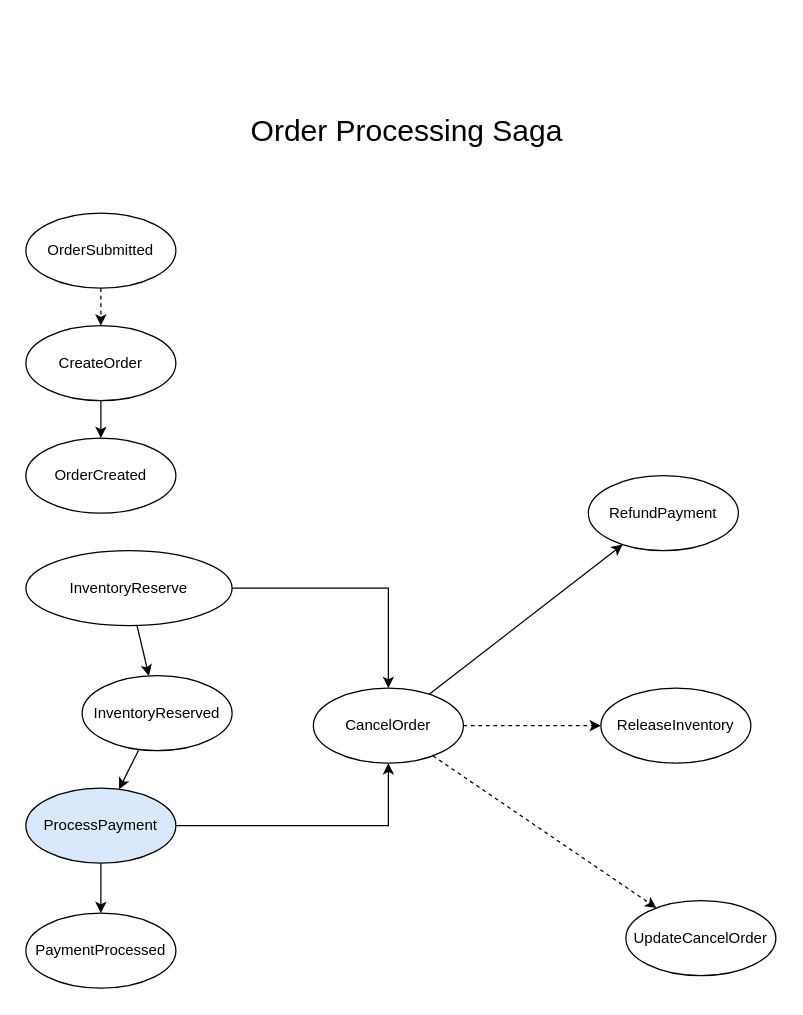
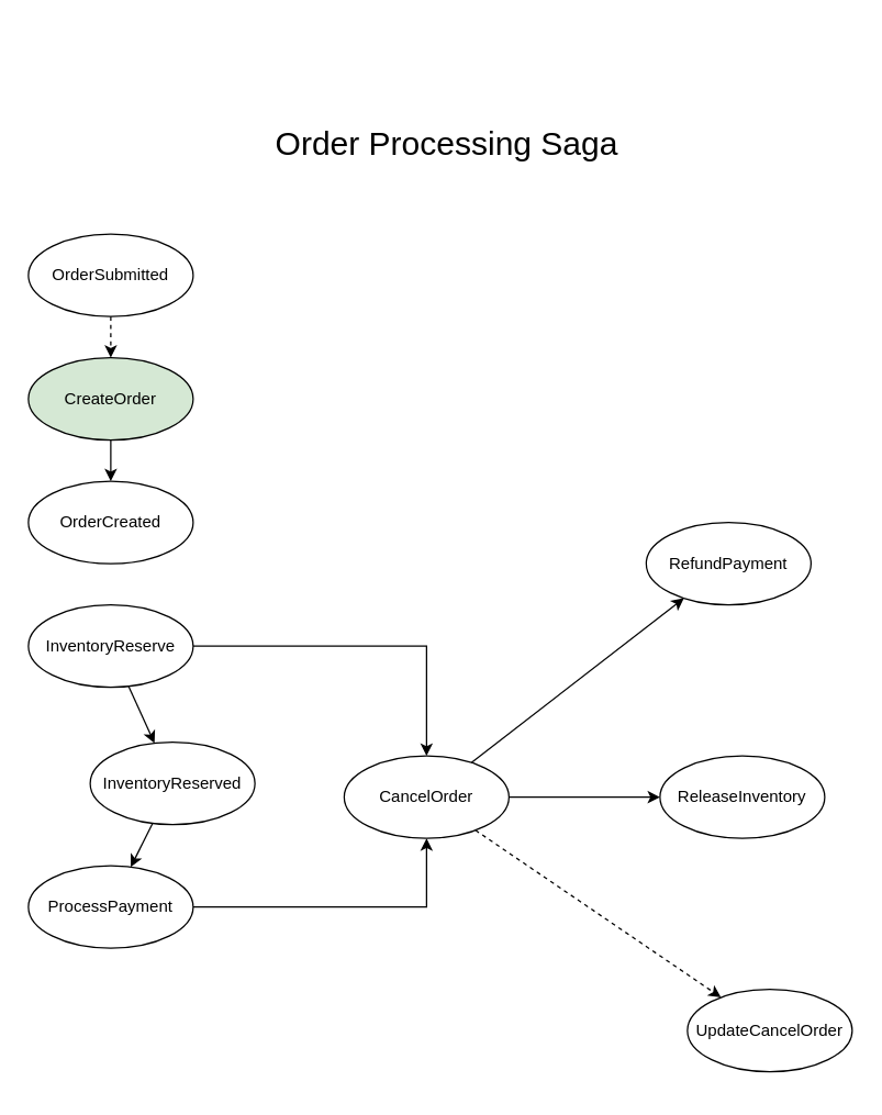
  <mxCell id="0" />
  <mxCell id="1" parent="0" />
  <mxCell id="2" value="OrderSubmitted" style="ellipse;whiteSpace=wrap;html=1;" parent="1" vertex="1"><mxGeometry x="20" y="170" width="120" height="60" as="geometry" /></mxCell>
- <mxCell id="3" value="CreateOrder" style="ellipse;whiteSpace=wrap;html=1;" parent="1" vertex="1"><mxGeometry x="20" y="260" width="120" height="60" as="geometry" /></mxCell>
+ <mxCell id="3" value="CreateOrder" style="ellipse;whiteSpace=wrap;html=1;fillColor=#d5e8d4;" parent="1" vertex="1"><mxGeometry x="20" y="260" width="120" height="60" as="geometry" /></mxCell>
  <mxCell id="4" value="OrderCreated" style="ellipse;whiteSpace=wrap;html=1;" parent="1" vertex="1"><mxGeometry x="20" y="350" width="120" height="60" as="geometry" /></mxCell>
  <mxCell id="5" style="edgeStyle=orthogonalEdgeStyle;rounded=0;orthogonalLoop=1;jettySize=auto;html=1;entryX=0.5;entryY=0;entryDx=0;entryDy=0;" edge="1" parent="1" source="6" target="11"><mxGeometry relative="1" as="geometry" /></mxCell>
- <mxCell id="6" value="InventoryReserve" style="ellipse;whiteSpace=wrap;html=1;" parent="1" vertex="1"><mxGeometry x="20" y="440" width="165" height="60" as="geometry" /></mxCell>
+ <mxCell id="6" value="InventoryReserve" style="ellipse;whiteSpace=wrap;html=1;" parent="1" vertex="1"><mxGeometry x="20" y="440" width="120" height="60" as="geometry" /></mxCell>
  <mxCell id="7" value="InventoryReserved" style="ellipse;whiteSpace=wrap;html=1;" parent="1" vertex="1"><mxGeometry x="65" y="540" width="120" height="60" as="geometry" /></mxCell>
  <mxCell id="8" style="edgeStyle=orthogonalEdgeStyle;rounded=0;orthogonalLoop=1;jettySize=auto;html=1;entryX=0.5;entryY=1;entryDx=0;entryDy=0;" edge="1" parent="1" source="9" target="11"><mxGeometry relative="1" as="geometry" /></mxCell>
- <mxCell id="9" value="ProcessPayment" style="ellipse;whiteSpace=wrap;html=1;fillColor=#dae8fc;" parent="1" vertex="1"><mxGeometry x="20" y="630" width="120" height="60" as="geometry" /></mxCell>
- <mxCell id="10" value="PaymentProcessed" style="ellipse;whiteSpace=wrap;html=1;" parent="1" vertex="1"><mxGeometry x="20" y="730" width="120" height="60" as="geometry" /></mxCell>
+ <mxCell id="9" value="ProcessPayment" style="ellipse;whiteSpace=wrap;html=1;" parent="1" vertex="1"><mxGeometry x="20" y="630" width="120" height="60" as="geometry" /></mxCell>
  <mxCell id="11" value="CancelOrder" style="ellipse;whiteSpace=wrap;html=1;" parent="1" vertex="1"><mxGeometry x="250" y="550" width="120" height="60" as="geometry" /></mxCell>
  <mxCell id="12" value="ReleaseInventory" style="ellipse;whiteSpace=wrap;html=1;" parent="1" vertex="1"><mxGeometry x="480" y="550" width="120" height="60" as="geometry" /></mxCell>
  <mxCell id="13" value="RefundPayment" style="ellipse;whiteSpace=wrap;html=1;" parent="1" vertex="1"><mxGeometry x="470" y="380" width="120" height="60" as="geometry" /></mxCell>
  <mxCell id="14" value="UpdateCancelOrder" style="ellipse;whiteSpace=wrap;html=1;" parent="1" vertex="1"><mxGeometry x="500" y="720" width="120" height="60" as="geometry" /></mxCell>
  <mxCell id="15" parent="1" source="2" target="3" edge="1" style="dashed=1;"><mxGeometry relative="1" as="geometry" /></mxCell>
  <mxCell id="16" parent="1" source="3" target="4" edge="1"><mxGeometry relative="1" as="geometry" /></mxCell>
  <mxCell id="17" parent="1" source="6" target="7" edge="1"><mxGeometry relative="1" as="geometry" /></mxCell>
  <mxCell id="18" parent="1" source="7" target="9" edge="1"><mxGeometry relative="1" as="geometry" /></mxCell>
- <mxCell id="19" parent="1" source="9" target="10" edge="1"><mxGeometry relative="1" as="geometry" /></mxCell>
- <mxCell id="20" parent="1" source="11" target="12" edge="1" style="dashed=1;"><mxGeometry relative="1" as="geometry" /></mxCell>
+ <mxCell id="20" parent="1" source="11" target="12" edge="1"><mxGeometry relative="1" as="geometry" /></mxCell>
  <mxCell id="21" parent="1" source="11" target="13" edge="1"><mxGeometry relative="1" as="geometry" /></mxCell>
  <mxCell id="22" parent="1" source="11" target="14" edge="1" style="dashed=1;"><mxGeometry relative="1" as="geometry" /></mxCell>
  <mxCell id="23" value="&lt;font style=&quot;font-size: 24px;&quot;&gt;Order Processing Saga&lt;/font&gt;" style="text;html=1;align=center;verticalAlign=middle;whiteSpace=wrap;rounded=0;" vertex="1" parent="1"><mxGeometry x="160" y="20" width="330" height="170" as="geometry" /></mxCell>
